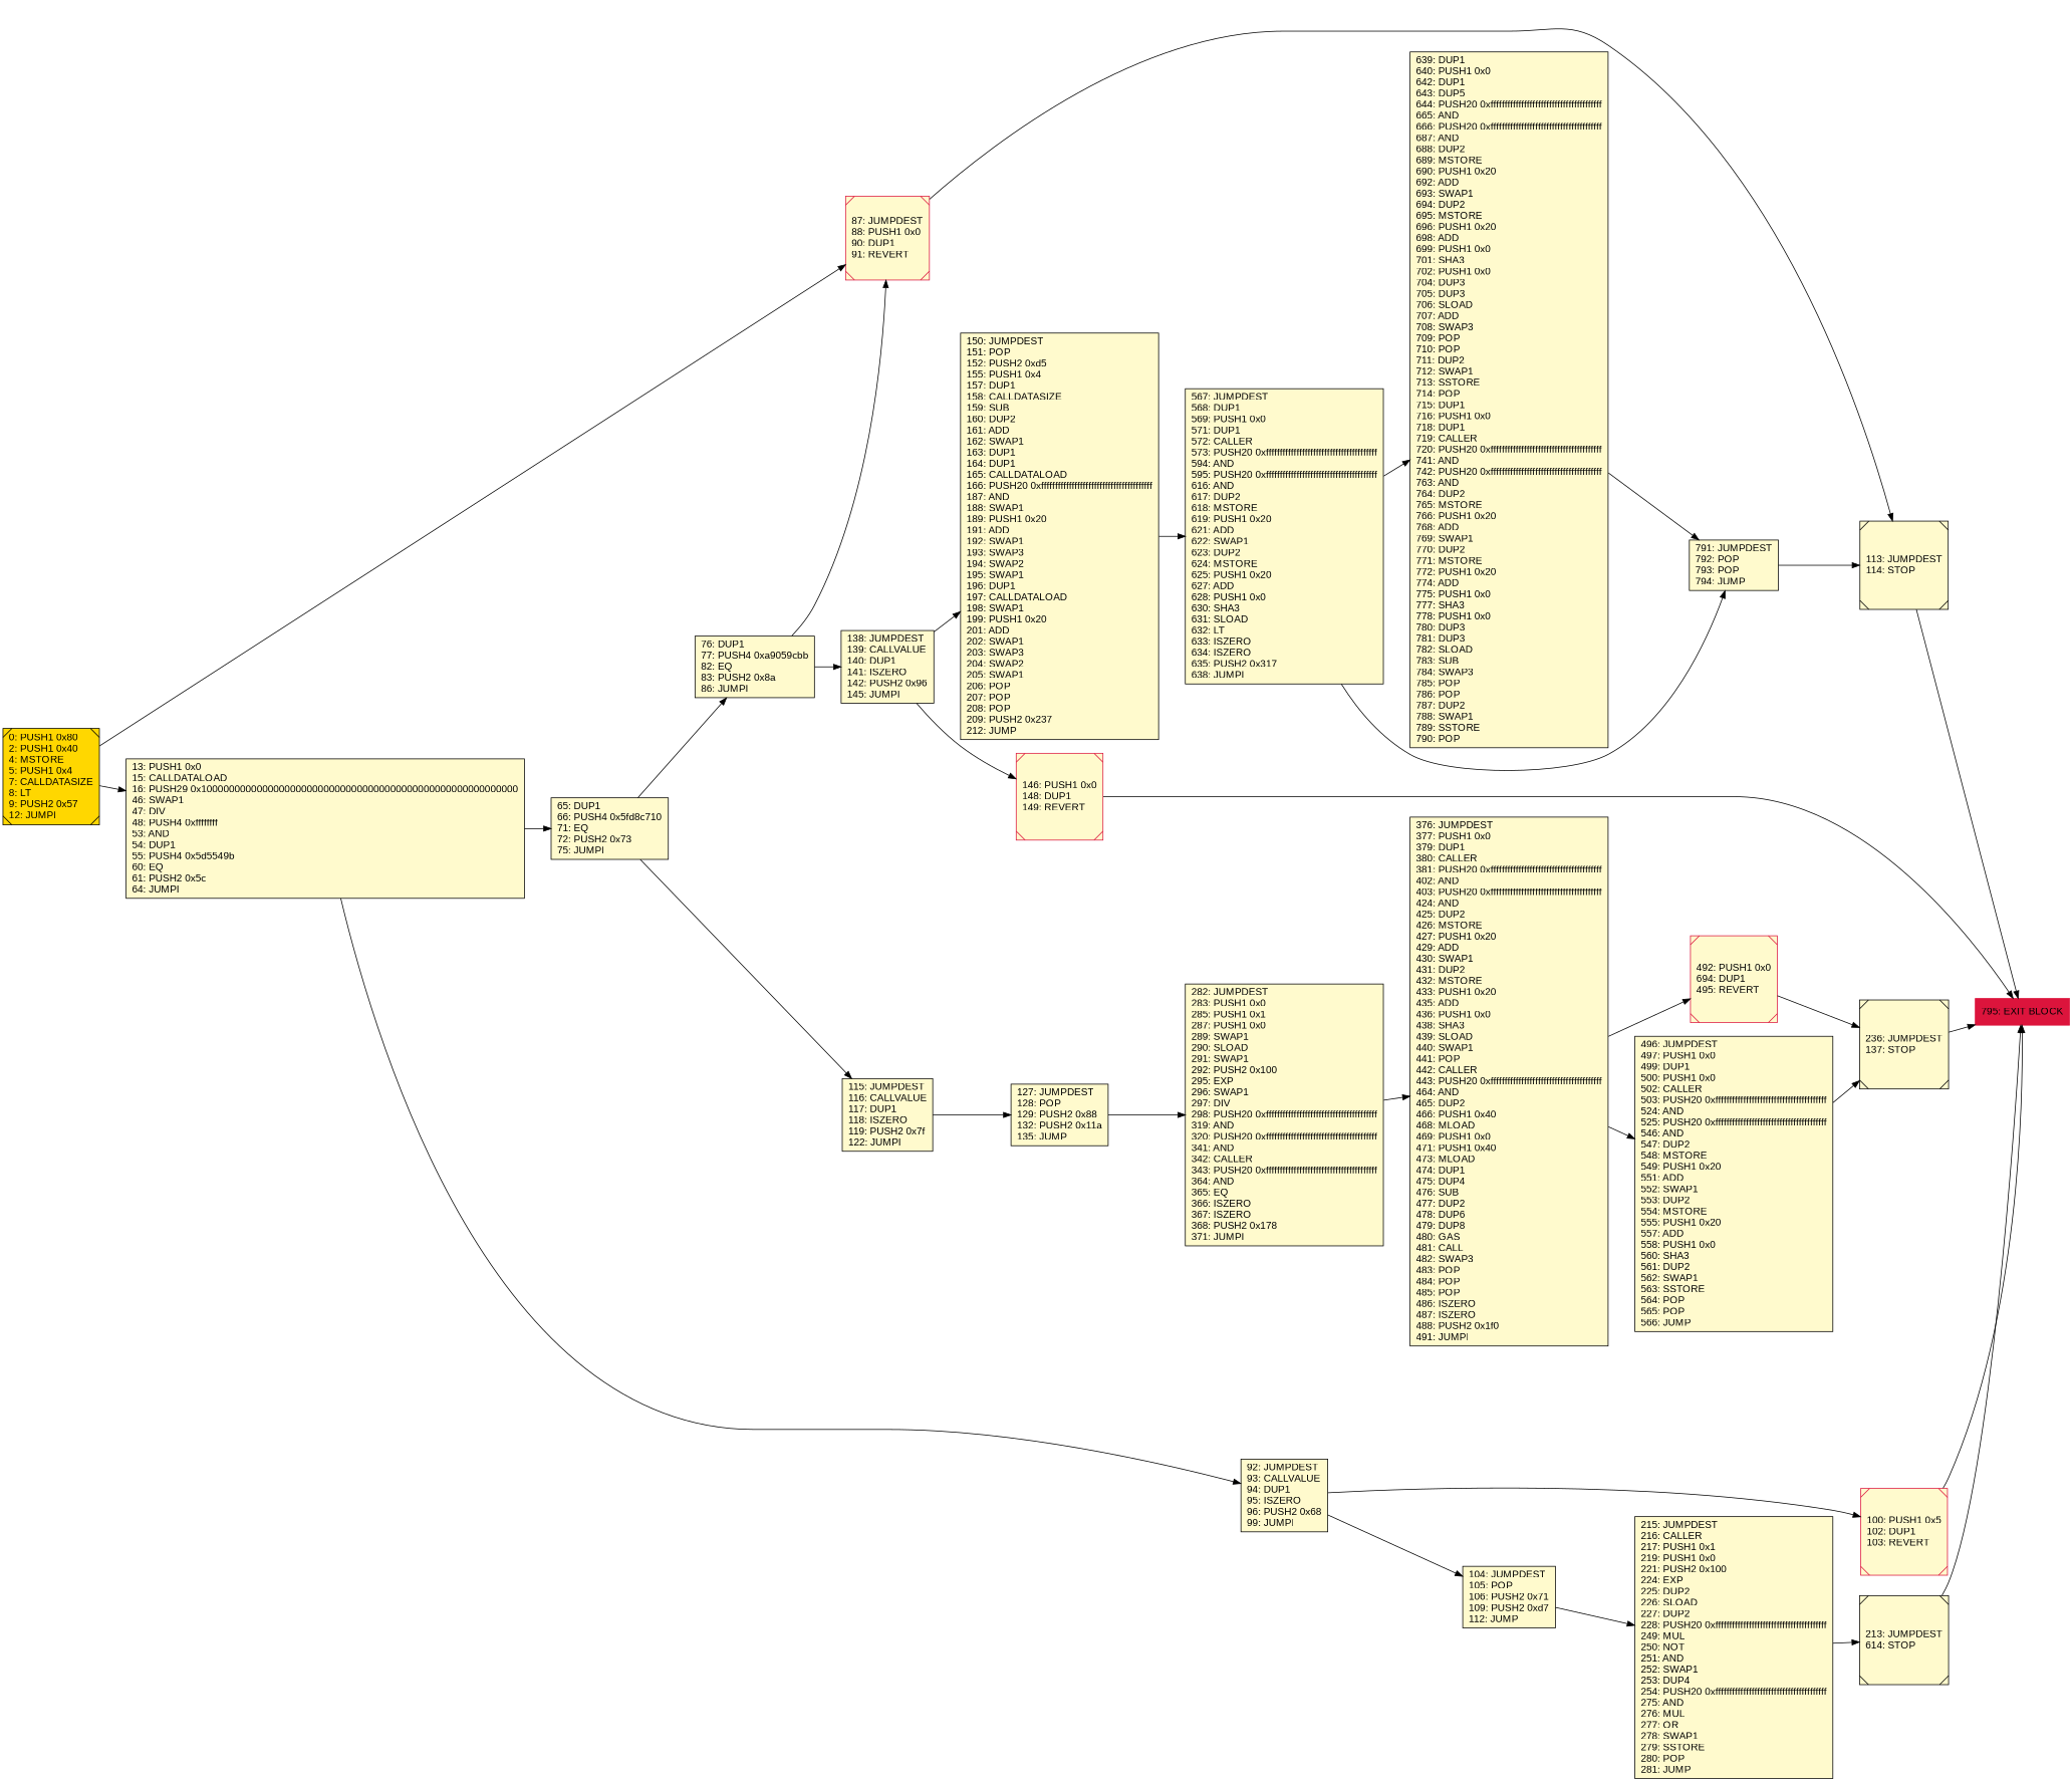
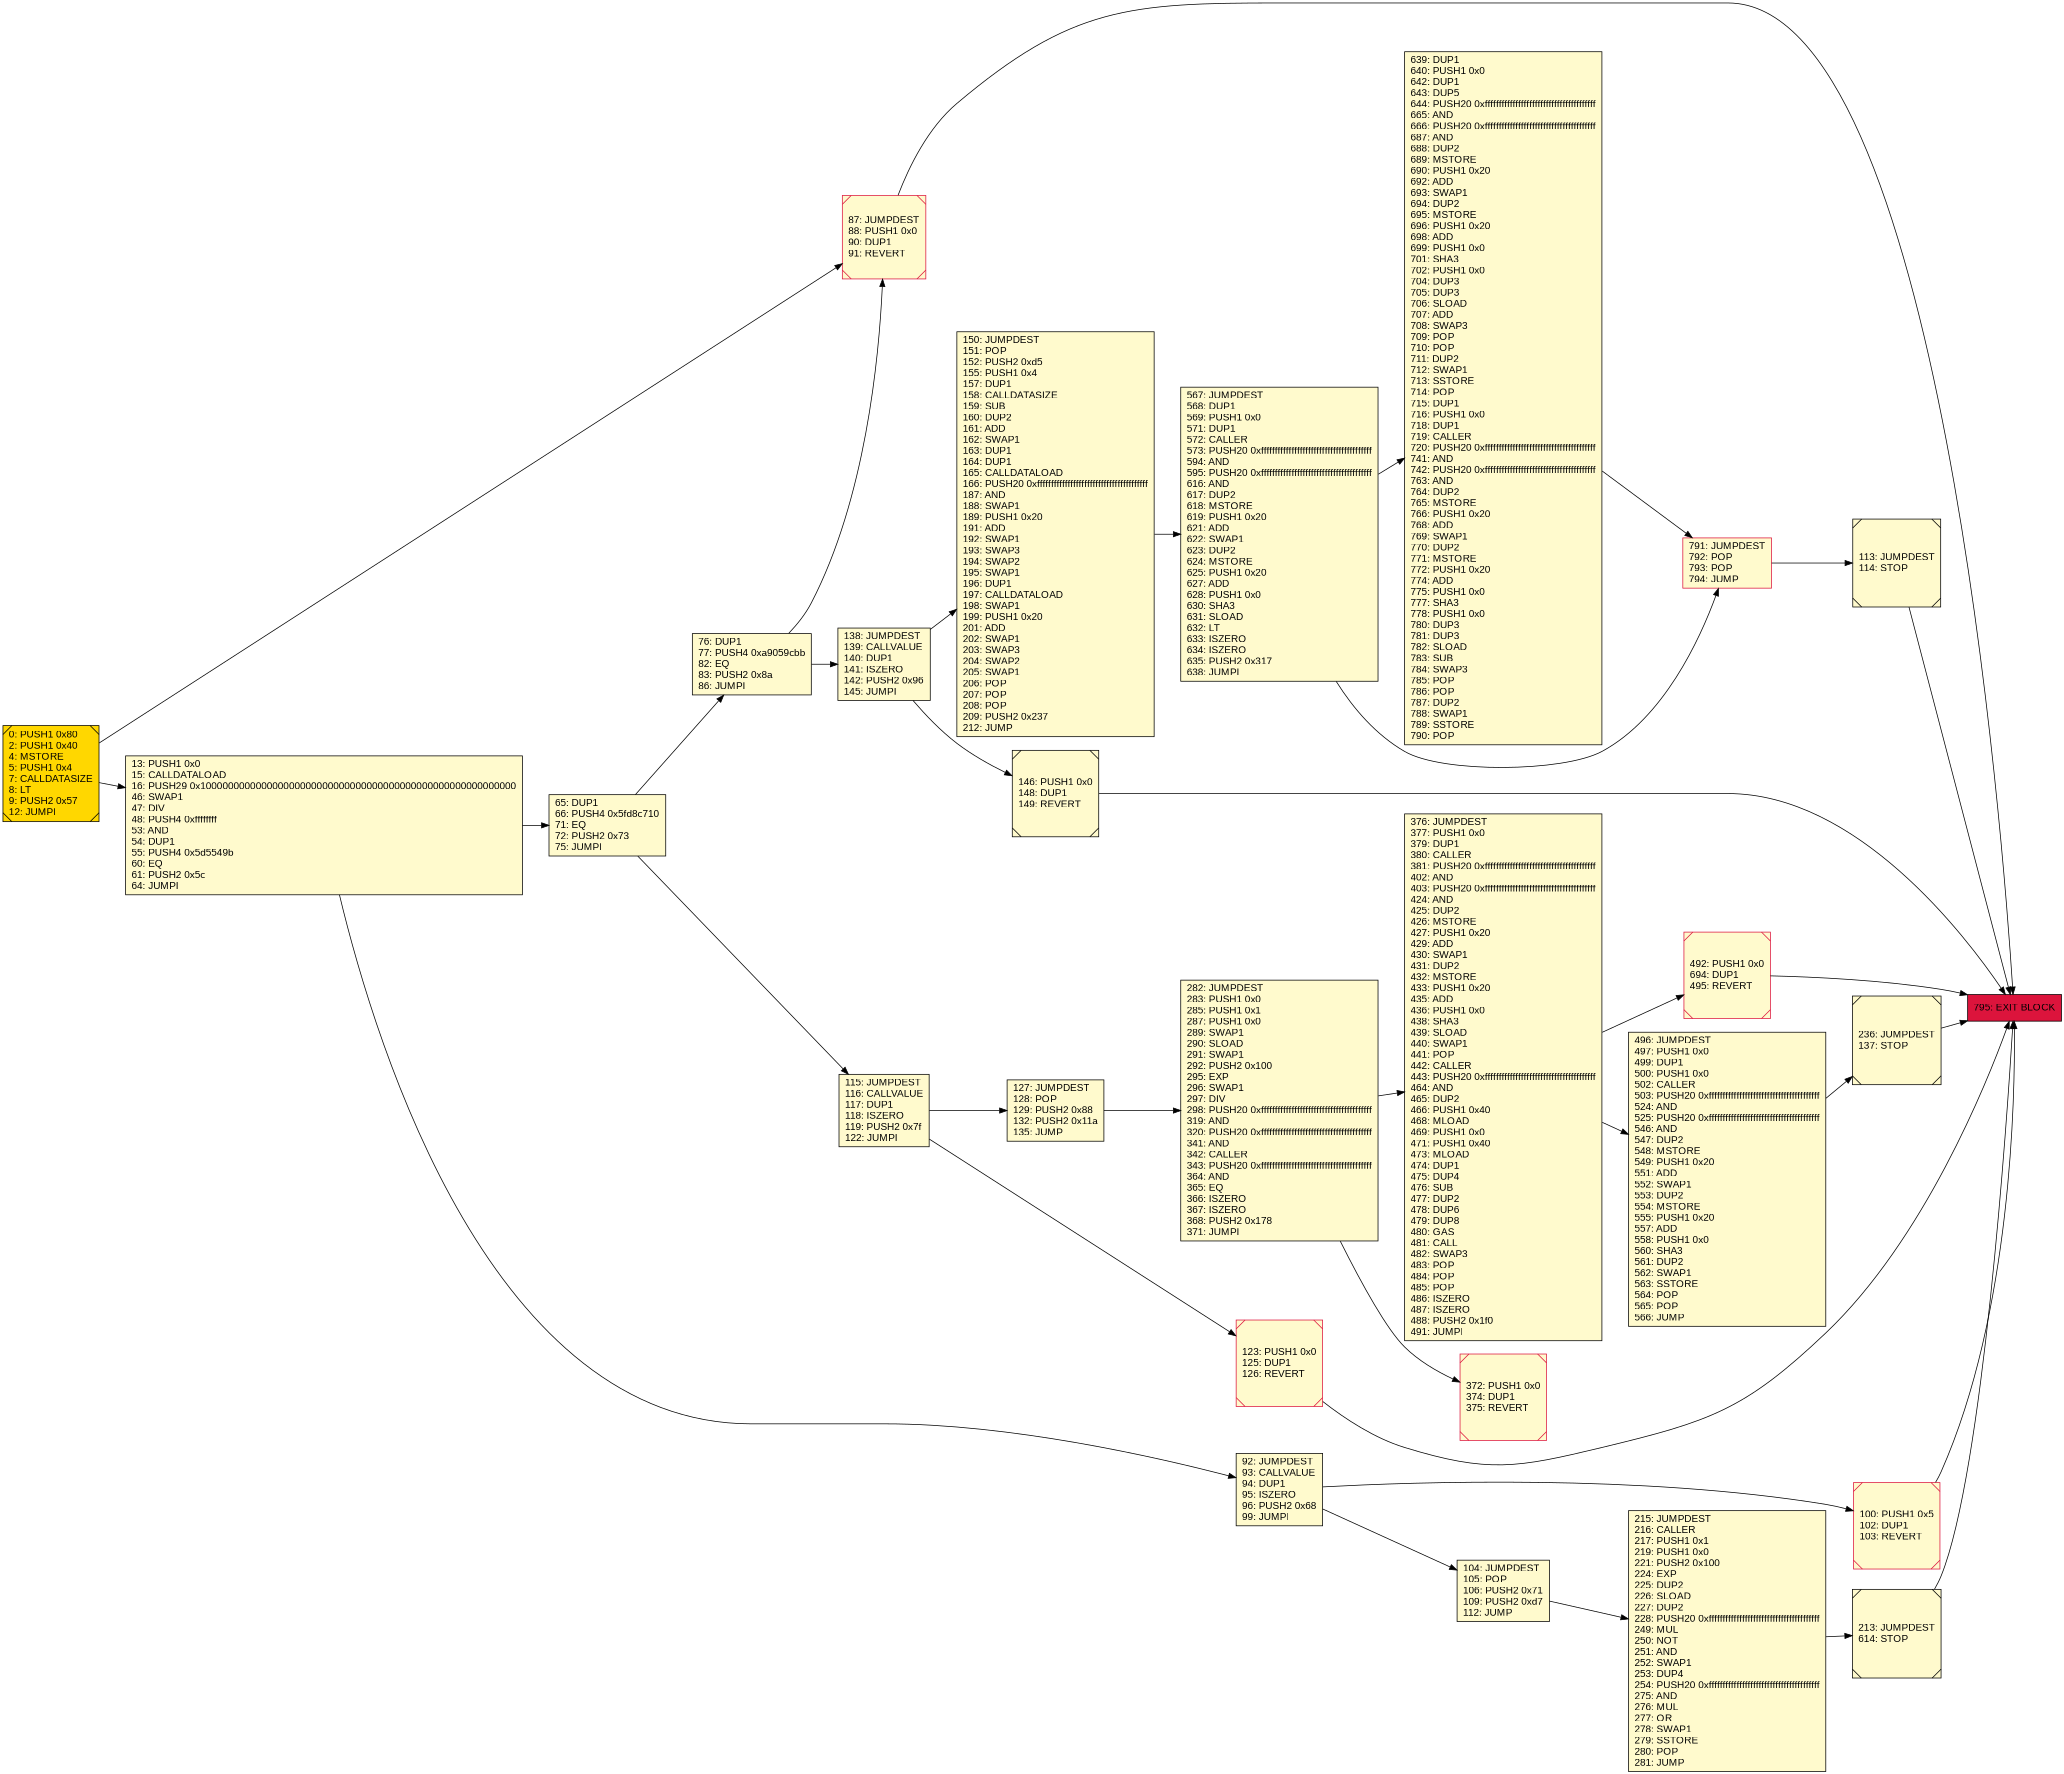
  digraph {
    rankdir=LR
    node [color=black fillcolor=lemonchiffon fontcolor=black fontname=arial shape=box style=filled]
    n1 [label="76: DUP1\l77: PUSH4 0xa9059cbb\l82: EQ\l83: PUSH2 0x8a\l86: JUMPI\l"]
    n2 [label="138: JUMPDEST\l139: CALLVALUE\l140: DUP1\l141: ISZERO\l142: PUSH2 0x96\l145: JUMPI\l"]
    n3 [color=crimson label="87: JUMPDEST\l88: PUSH1 0x0\l90: DUP1\l91: REVERT\l" shape=Msquare]
    n4 [label="150: JUMPDEST\l151: POP\l152: PUSH2 0xd5\l155: PUSH1 0x4\l157: DUP1\l158: CALLDATASIZE\l159: SUB\l160: DUP2\l161: ADD\l162: SWAP1\l163: DUP1\l164: DUP1\l165: CALLDATALOAD\l166: PUSH20 0xffffffffffffffffffffffffffffffffffffffff\l187: AND\l188: SWAP1\l189: PUSH1 0x20\l191: ADD\l192: SWAP1\l193: SWAP3\l194: SWAP2\l195: SWAP1\l196: DUP1\l197: CALLDATALOAD\l198: SWAP1\l199: PUSH1 0x20\l201: ADD\l202: SWAP1\l203: SWAP3\l204: SWAP2\l205: SWAP1\l206: POP\l207: POP\l208: POP\l209: PUSH2 0x237\l212: JUMP\l"]
-   n5 [color=crimson label="146: PUSH1 0x0\l148: DUP1\l149: REVERT\l" shape=Msquare]
-   n6 [color=crimson fillcolor=crimson label="795: EXIT BLOCK\l"]
+   n5 [label="146: PUSH1 0x0\l148: DUP1\l149: REVERT\l" shape=Msquare]
+   n6 [fillcolor=crimson label="795: EXIT BLOCK\l"]
    n7 [label="496: JUMPDEST\l497: PUSH1 0x0\l499: DUP1\l500: PUSH1 0x0\l502: CALLER\l503: PUSH20 0xffffffffffffffffffffffffffffffffffffffff\l524: AND\l525: PUSH20 0xffffffffffffffffffffffffffffffffffffffff\l546: AND\l547: DUP2\l548: MSTORE\l549: PUSH1 0x20\l551: ADD\l552: SWAP1\l553: DUP2\l554: MSTORE\l555: PUSH1 0x20\l557: ADD\l558: PUSH1 0x0\l560: SHA3\l561: DUP2\l562: SWAP1\l563: SSTORE\l564: POP\l565: POP\l566: JUMP\l"]
    n8 [label="236: JUMPDEST\l137: STOP\l" shape=Msquare]
+   n9 [color=crimson label="123: PUSH1 0x0\l125: DUP1\l126: REVERT\l" shape=Msquare]
    n10 [color=crimson label="492: PUSH1 0x0\l694: DUP1\l495: REVERT\l" shape=Msquare]
    n11 [label="567: JUMPDEST\l568: DUP1\l569: PUSH1 0x0\l571: DUP1\l572: CALLER\l573: PUSH20 0xffffffffffffffffffffffffffffffffffffffff\l594: AND\l595: PUSH20 0xffffffffffffffffffffffffffffffffffffffff\l616: AND\l617: DUP2\l618: MSTORE\l619: PUSH1 0x20\l621: ADD\l622: SWAP1\l623: DUP2\l624: MSTORE\l625: PUSH1 0x20\l627: ADD\l628: PUSH1 0x0\l630: SHA3\l631: SLOAD\l632: LT\l633: ISZERO\l634: ISZERO\l635: PUSH2 0x317\l638: JUMPI\l"]
-   n12 [label="791: JUMPDEST\l792: POP\l793: POP\l794: JUMP\l"]
+   n12 [color=crimson label="791: JUMPDEST\l792: POP\l793: POP\l794: JUMP\l"]
    n13 [label="639: DUP1\l640: PUSH1 0x0\l642: DUP1\l643: DUP5\l644: PUSH20 0xffffffffffffffffffffffffffffffffffffffff\l665: AND\l666: PUSH20 0xffffffffffffffffffffffffffffffffffffffff\l687: AND\l688: DUP2\l689: MSTORE\l690: PUSH1 0x20\l692: ADD\l693: SWAP1\l694: DUP2\l695: MSTORE\l696: PUSH1 0x20\l698: ADD\l699: PUSH1 0x0\l701: SHA3\l702: PUSH1 0x0\l704: DUP3\l705: DUP3\l706: SLOAD\l707: ADD\l708: SWAP3\l709: POP\l710: POP\l711: DUP2\l712: SWAP1\l713: SSTORE\l714: POP\l715: DUP1\l716: PUSH1 0x0\l718: DUP1\l719: CALLER\l720: PUSH20 0xffffffffffffffffffffffffffffffffffffffff\l741: AND\l742: PUSH20 0xffffffffffffffffffffffffffffffffffffffff\l763: AND\l764: DUP2\l765: MSTORE\l766: PUSH1 0x20\l768: ADD\l769: SWAP1\l770: DUP2\l771: MSTORE\l772: PUSH1 0x20\l774: ADD\l775: PUSH1 0x0\l777: SHA3\l778: PUSH1 0x0\l780: DUP3\l781: DUP3\l782: SLOAD\l783: SUB\l784: SWAP3\l785: POP\l786: POP\l787: DUP2\l788: SWAP1\l789: SSTORE\l790: POP\l"]
    n14 [label="92: JUMPDEST\l93: CALLVALUE\l94: DUP1\l95: ISZERO\l96: PUSH2 0x68\l99: JUMPI\l"]
    n15 [color=crimson label="100: PUSH1 0x5\l102: DUP1\l103: REVERT\l" shape=Msquare]
    n16 [label="104: JUMPDEST\l105: POP\l106: PUSH2 0x71\l109: PUSH2 0xd7\l112: JUMP\l"]
    n17 [label="215: JUMPDEST\l216: CALLER\l217: PUSH1 0x1\l219: PUSH1 0x0\l221: PUSH2 0x100\l224: EXP\l225: DUP2\l226: SLOAD\l227: DUP2\l228: PUSH20 0xffffffffffffffffffffffffffffffffffffffff\l249: MUL\l250: NOT\l251: AND\l252: SWAP1\l253: DUP4\l254: PUSH20 0xffffffffffffffffffffffffffffffffffffffff\l275: AND\l276: MUL\l277: OR\l278: SWAP1\l279: SSTORE\l280: POP\l281: JUMP\l"]
    n18 [label="113: JUMPDEST\l114: STOP\l" shape=Msquare]
    n19 [label="376: JUMPDEST\l377: PUSH1 0x0\l379: DUP1\l380: CALLER\l381: PUSH20 0xffffffffffffffffffffffffffffffffffffffff\l402: AND\l403: PUSH20 0xffffffffffffffffffffffffffffffffffffffff\l424: AND\l425: DUP2\l426: MSTORE\l427: PUSH1 0x20\l429: ADD\l430: SWAP1\l431: DUP2\l432: MSTORE\l433: PUSH1 0x20\l435: ADD\l436: PUSH1 0x0\l438: SHA3\l439: SLOAD\l440: SWAP1\l441: POP\l442: CALLER\l443: PUSH20 0xffffffffffffffffffffffffffffffffffffffff\l464: AND\l465: DUP2\l466: PUSH1 0x40\l468: MLOAD\l469: PUSH1 0x0\l471: PUSH1 0x40\l473: MLOAD\l474: DUP1\l475: DUP4\l476: SUB\l477: DUP2\l478: DUP6\l479: DUP8\l480: GAS\l481: CALL\l482: SWAP3\l483: POP\l484: POP\l485: POP\l486: ISZERO\l487: ISZERO\l488: PUSH2 0x1f0\l491: JUMPI\l"]
    n20 [label="282: JUMPDEST\l283: PUSH1 0x0\l285: PUSH1 0x1\l287: PUSH1 0x0\l289: SWAP1\l290: SLOAD\l291: SWAP1\l292: PUSH2 0x100\l295: EXP\l296: SWAP1\l297: DIV\l298: PUSH20 0xffffffffffffffffffffffffffffffffffffffff\l319: AND\l320: PUSH20 0xffffffffffffffffffffffffffffffffffffffff\l341: AND\l342: CALLER\l343: PUSH20 0xffffffffffffffffffffffffffffffffffffffff\l364: AND\l365: EQ\l366: ISZERO\l367: ISZERO\l368: PUSH2 0x178\l371: JUMPI\l"]
+   n21 [color=crimson label="372: PUSH1 0x0\l374: DUP1\l375: REVERT\l" shape=Msquare]
    n22 [label="127: JUMPDEST\l128: POP\l129: PUSH2 0x88\l132: PUSH2 0x11a\l135: JUMP\l"]
    n23 [label="115: JUMPDEST\l116: CALLVALUE\l117: DUP1\l118: ISZERO\l119: PUSH2 0x7f\l122: JUMPI\l"]
    n24 [label="213: JUMPDEST\l614: STOP\l" shape=Msquare]
    n25 [label="65: DUP1\l66: PUSH4 0x5fd8c710\l71: EQ\l72: PUSH2 0x73\l75: JUMPI\l"]
    n26 [label="13: PUSH1 0x0\l15: CALLDATALOAD\l16: PUSH29 0x100000000000000000000000000000000000000000000000000000000\l46: SWAP1\l47: DIV\l48: PUSH4 0xffffffff\l53: AND\l54: DUP1\l55: PUSH4 0x5d5549b\l60: EQ\l61: PUSH2 0x5c\l64: JUMPI\l"]
    n27 [fillcolor=gold label="0: PUSH1 0x80\l2: PUSH1 0x40\l4: MSTORE\l5: PUSH1 0x4\l7: CALLDATASIZE\l8: LT\l9: PUSH2 0x57\l12: JUMPI\l" shape=Msquare]
    n1 -> n2
    n1 -> n3
    n2 -> n4
    n2 -> n5
-   n3 -> n18
+   n3 -> n6
    n4 -> n11
    n5 -> n6
    n7 -> n8
    n8 -> n6
-   n10 -> n8
+   n9 -> n6
+   n10 -> n6
    n11 -> n12
    n11 -> n13
    n12 -> n18
    n13 -> n12
    n14 -> n15
    n14 -> n16
    n15 -> n6
    n16 -> n17
    n17 -> n24
    n18 -> n6
    n19 -> n7
    n19 -> n10
    n20 -> n19
+   n20 -> n21
    n22 -> n20
+   n23 -> n9
    n23 -> n22
    n24 -> n6
    n25 -> n1
    n25 -> n23
    n26 -> n14
    n26 -> n25
    n27 -> n3
    n27 -> n26
  }
